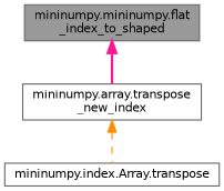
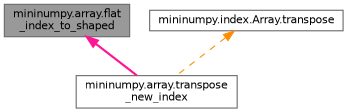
  digraph {
    rankdir=TB
    node [color=grey40 fillcolor=white fontname=Helvetica fontsize=10 shape=box style=filled]
    edge [dir=back fontname=Helvetica fontsize=10 labelfontname=Helvetica labelfontsize=10]
-   n1 [color=gray40 fillcolor=grey60 fontcolor=black height=0.2 label="mininumpy.mininumpy.flat\l_index_to_shaped" width=0.4]
+   n1 [color=gray40 fillcolor=grey60 fontcolor=black height=0.2 label="mininumpy.array.flat\l_index_to_shaped" width=0.4]
    n2 [height=0.2 label="mininumpy.array.transpose\l_new_index" width=0.4]
    n3 [height=0.2 label="mininumpy.index.Array.transpose" width=0.4]
    n1 -> n2 [color=deeppink style=bold]
-   n2 -> n3 [color=darkorange style=dashed]
+   n3 -> n2 [color=darkorange style=dashed]
  }
